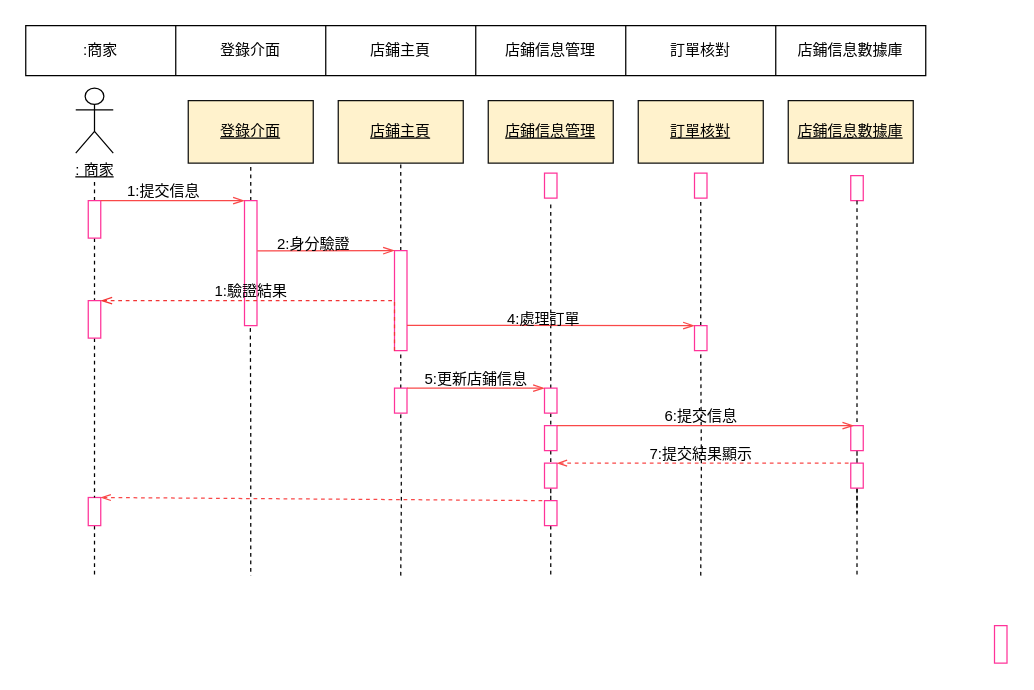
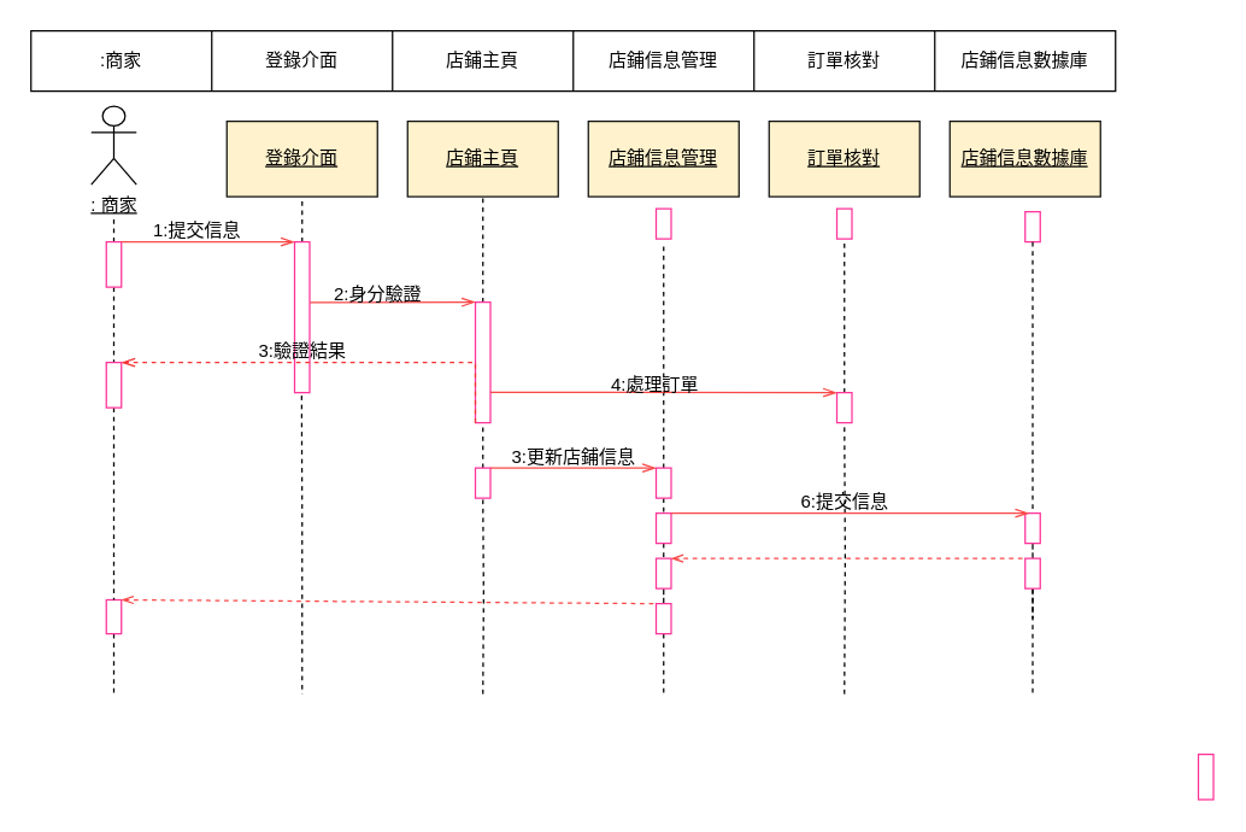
  <mxCell id="0" />
  <mxCell id="1" parent="0" />
  <mxCell id="2" value="&lt;u&gt;: 商家&lt;/u&gt;" style="shape=umlActor;verticalLabelPosition=bottom;verticalAlign=top;html=1;outlineConnect=0;" vertex="1" parent="1"><mxGeometry x="60" y="70" width="30" height="52" as="geometry" /></mxCell>
  <mxCell id="3" value="&lt;u&gt;店鋪信息管理&lt;/u&gt;" style="rounded=0;whiteSpace=wrap;html=1;fillColor=#fff2cc;strokeColor=#10100f;" vertex="1" parent="1"><mxGeometry x="390" y="80" width="100" height="50" as="geometry" /></mxCell>
  <mxCell id="4" value="&lt;u&gt;店鋪主頁&lt;/u&gt;" style="rounded=0;whiteSpace=wrap;html=1;fillColor=#fff2cc;strokeColor=#10100f;" vertex="1" parent="1"><mxGeometry x="270" y="80" width="100" height="50" as="geometry" /></mxCell>
  <mxCell id="5" value="&lt;u&gt;登錄介面&lt;/u&gt;" style="rounded=0;whiteSpace=wrap;html=1;fillColor=#fff2cc;strokeColor=#10100f;" vertex="1" parent="1"><mxGeometry x="150" y="80" width="100" height="50" as="geometry" /></mxCell>
  <mxCell id="6" value="&lt;u&gt;訂單核對&lt;/u&gt;" style="rounded=0;whiteSpace=wrap;html=1;fillColor=#fff2cc;strokeColor=#10100f;" vertex="1" parent="1"><mxGeometry x="510" y="80" width="100" height="50" as="geometry" /></mxCell>
  <mxCell id="7" value="&lt;u&gt;店鋪信息數據庫&lt;br&gt;&lt;/u&gt;" style="rounded=0;whiteSpace=wrap;html=1;fillColor=#fff2cc;strokeColor=#10100f;" vertex="1" parent="1"><mxGeometry x="630" y="80" width="100" height="50" as="geometry" /></mxCell>
  <mxCell id="8" style="edgeStyle=orthogonalEdgeStyle;rounded=0;orthogonalLoop=1;jettySize=auto;html=1;dashed=1;endArrow=none;endFill=0;" edge="1" parent="1" source="58"><mxGeometry relative="1" as="geometry"><mxPoint x="685" y="380" as="targetPoint" /></mxGeometry></mxCell>
  <mxCell id="9" value="" style="rounded=0;whiteSpace=wrap;html=1;strokeColor=#FF3399;" vertex="1" parent="1"><mxGeometry x="680" y="140" width="10" height="20" as="geometry" /></mxCell>
  <mxCell id="10" value="" style="rounded=0;orthogonalLoop=1;jettySize=auto;html=1;endArrow=none;endFill=0;dashed=1;" edge="1" parent="1" source="12" target="16"><mxGeometry relative="1" as="geometry" /></mxCell>
  <mxCell id="11" style="edgeStyle=orthogonalEdgeStyle;rounded=0;orthogonalLoop=1;jettySize=auto;html=1;exitX=0.5;exitY=0;exitDx=0;exitDy=0;endArrow=none;endFill=0;dashed=1;" edge="1" parent="1" source="12"><mxGeometry relative="1" as="geometry"><mxPoint x="75" y="142" as="targetPoint" /></mxGeometry></mxCell>
  <mxCell id="12" value="" style="rounded=0;whiteSpace=wrap;html=1;strokeColor=#FF3399;" vertex="1" parent="1"><mxGeometry x="70" y="160" width="10" height="30" as="geometry" /></mxCell>
  <mxCell id="13" style="edgeStyle=orthogonalEdgeStyle;rounded=0;orthogonalLoop=1;jettySize=auto;html=1;exitX=0.5;exitY=1;exitDx=0;exitDy=0;endArrow=none;endFill=0;dashed=1;" edge="1" parent="1" source="14"><mxGeometry relative="1" as="geometry"><mxPoint x="75" y="461" as="targetPoint" /></mxGeometry></mxCell>
  <mxCell id="14" value="" style="rounded=0;whiteSpace=wrap;html=1;strokeColor=#FF3399;" vertex="1" parent="1"><mxGeometry x="70" y="397.5" width="10" height="22.5" as="geometry" /></mxCell>
  <mxCell id="15" style="edgeStyle=orthogonalEdgeStyle;rounded=0;orthogonalLoop=1;jettySize=auto;html=1;exitX=0.5;exitY=1;exitDx=0;exitDy=0;entryX=0.5;entryY=0;entryDx=0;entryDy=0;dashed=1;endArrow=none;endFill=0;" edge="1" parent="1" source="16" target="14"><mxGeometry relative="1" as="geometry" /></mxCell>
  <mxCell id="16" value="" style="rounded=0;whiteSpace=wrap;html=1;strokeColor=#FF3399;labelBackgroundColor=default;" vertex="1" parent="1"><mxGeometry x="70" y="240" width="10" height="30" as="geometry" /></mxCell>
  <mxCell id="17" style="edgeStyle=orthogonalEdgeStyle;rounded=0;orthogonalLoop=1;jettySize=auto;html=1;exitX=0.5;exitY=0;exitDx=0;exitDy=0;entryX=0.5;entryY=1;entryDx=0;entryDy=0;dashed=1;endArrow=none;endFill=0;" edge="1" parent="1" source="19" target="5"><mxGeometry relative="1" as="geometry" /></mxCell>
  <mxCell id="18" style="edgeStyle=orthogonalEdgeStyle;rounded=0;orthogonalLoop=1;jettySize=auto;html=1;exitX=0.25;exitY=1;exitDx=0;exitDy=0;endArrow=none;endFill=0;dashed=1;" edge="1" parent="1"><mxGeometry relative="1" as="geometry"><mxPoint x="200" y="460" as="targetPoint" /><mxPoint x="199.5" y="220" as="sourcePoint" /></mxGeometry></mxCell>
  <mxCell id="19" value="" style="rounded=0;whiteSpace=wrap;html=1;strokeColor=#FF3399;labelBackgroundColor=default;" vertex="1" parent="1"><mxGeometry x="195" y="160" width="10" height="100" as="geometry" /></mxCell>
  <mxCell id="20" value="" style="edgeStyle=orthogonalEdgeStyle;rounded=0;orthogonalLoop=1;jettySize=auto;html=1;endArrow=none;endFill=0;dashed=1;" edge="1" parent="1" target="24"><mxGeometry relative="1" as="geometry"><mxPoint x="320" y="460" as="sourcePoint" /></mxGeometry></mxCell>
  <mxCell id="21" style="edgeStyle=orthogonalEdgeStyle;rounded=0;orthogonalLoop=1;jettySize=auto;html=1;exitX=0.5;exitY=0;exitDx=0;exitDy=0;entryX=0.5;entryY=1;entryDx=0;entryDy=0;dashed=1;endArrow=none;endFill=0;" edge="1" parent="1" source="22" target="4"><mxGeometry relative="1" as="geometry" /></mxCell>
  <mxCell id="22" value="" style="rounded=0;whiteSpace=wrap;html=1;strokeColor=#FF3399;labelBackgroundColor=default;" vertex="1" parent="1"><mxGeometry x="315" y="200" width="10" height="80" as="geometry" /></mxCell>
  <mxCell id="23" style="edgeStyle=orthogonalEdgeStyle;rounded=0;orthogonalLoop=1;jettySize=auto;html=1;entryX=0.5;entryY=1;entryDx=0;entryDy=0;dashed=1;endArrow=none;endFill=0;" edge="1" parent="1" source="24" target="22"><mxGeometry relative="1" as="geometry"><Array as="points"><mxPoint x="320" y="280" /><mxPoint x="320" y="280" /></Array></mxGeometry></mxCell>
  <mxCell id="24" value="" style="rounded=0;whiteSpace=wrap;html=1;strokeColor=#FF3399;labelBackgroundColor=default;" vertex="1" parent="1"><mxGeometry x="315" y="310" width="10" height="20" as="geometry" /></mxCell>
  <mxCell id="25" value="" style="edgeStyle=orthogonalEdgeStyle;rounded=0;orthogonalLoop=1;jettySize=auto;html=1;endArrow=none;endFill=0;dashed=1;exitX=0.5;exitY=0;exitDx=0;exitDy=0;" edge="1" parent="1" source="27"><mxGeometry relative="1" as="geometry"><mxPoint x="440.029" y="230" as="sourcePoint" /><mxPoint x="440" y="160" as="targetPoint" /></mxGeometry></mxCell>
  <mxCell id="26" value="" style="edgeStyle=orthogonalEdgeStyle;rounded=0;orthogonalLoop=1;jettySize=auto;html=1;dashed=1;endArrow=none;endFill=0;" edge="1" parent="1" source="27" target="56"><mxGeometry relative="1" as="geometry" /></mxCell>
  <mxCell id="27" value="" style="rounded=0;whiteSpace=wrap;html=1;strokeColor=#FF3399;labelBackgroundColor=default;" vertex="1" parent="1"><mxGeometry x="435" y="310" width="10" height="20" as="geometry" /></mxCell>
  <mxCell id="28" value="" style="edgeStyle=orthogonalEdgeStyle;rounded=0;orthogonalLoop=1;jettySize=auto;html=1;dashed=1;endArrow=none;endFill=0;" edge="1" parent="1" source="30" target="56"><mxGeometry relative="1" as="geometry" /></mxCell>
  <mxCell id="29" style="edgeStyle=orthogonalEdgeStyle;rounded=0;orthogonalLoop=1;jettySize=auto;html=1;endArrow=none;endFill=0;dashed=1;" edge="1" parent="1" source="30"><mxGeometry relative="1" as="geometry"><mxPoint x="440" y="460" as="targetPoint" /></mxGeometry></mxCell>
  <mxCell id="30" value="" style="rounded=0;whiteSpace=wrap;html=1;strokeColor=#FF3399;labelBackgroundColor=default;" vertex="1" parent="1"><mxGeometry x="435" y="400" width="10" height="20" as="geometry" /></mxCell>
  <mxCell id="31" value="" style="endArrow=openThin;endFill=0;endSize=7;html=1;rounded=0;edgeStyle=orthogonalEdgeStyle;exitX=0;exitY=1;exitDx=0;exitDy=0;entryX=1;entryY=0;entryDx=0;entryDy=0;strokeColor=#f33535;dashed=1;" edge="1" parent="1" source="22" target="16"><mxGeometry width="160" relative="1" as="geometry"><mxPoint x="360" y="320" as="sourcePoint" /><mxPoint x="520" y="320" as="targetPoint" /><Array as="points"><mxPoint x="315" y="240" /></Array></mxGeometry></mxCell>
  <mxCell id="32" value="" style="endArrow=openThin;endFill=0;endSize=7;html=1;rounded=0;edgeStyle=orthogonalEdgeStyle;entryX=0;entryY=0;entryDx=0;entryDy=0;strokeColor=#f94848;exitX=1.022;exitY=0.401;exitDx=0;exitDy=0;exitPerimeter=0;" edge="1" parent="1" source="19" target="22"><mxGeometry width="160" relative="1" as="geometry"><mxPoint x="210" y="200" as="sourcePoint" /><mxPoint x="520" y="320" as="targetPoint" /><Array as="points"><mxPoint x="210" y="200" /></Array></mxGeometry></mxCell>
  <mxCell id="33" value="" style="endArrow=openThin;endFill=0;endSize=7;html=1;rounded=0;edgeStyle=orthogonalEdgeStyle;entryX=0;entryY=0;entryDx=0;entryDy=0;strokeColor=#f94848;exitX=1;exitY=0;exitDx=0;exitDy=0;" edge="1" parent="1" source="12" target="19"><mxGeometry width="160" relative="1" as="geometry"><mxPoint x="215" y="200" as="sourcePoint" /><mxPoint x="325" y="200" as="targetPoint" /><Array as="points"><mxPoint x="140" y="160" /><mxPoint x="140" y="160" /></Array></mxGeometry></mxCell>
  <mxCell id="34" value="" style="endArrow=openThin;endFill=0;endSize=7;html=1;rounded=0;strokeColor=#f94848;exitX=1;exitY=0;exitDx=0;exitDy=0;entryX=0;entryY=0;entryDx=0;entryDy=0;" edge="1" parent="1" source="24" target="27"><mxGeometry width="160" relative="1" as="geometry"><mxPoint x="335" y="279.17" as="sourcePoint" /><mxPoint x="430" y="280" as="targetPoint" /></mxGeometry></mxCell>
  <mxCell id="35" style="edgeStyle=orthogonalEdgeStyle;rounded=0;orthogonalLoop=1;jettySize=auto;html=1;endArrow=none;endFill=0;dashed=1;" edge="1" parent="1" source="54"><mxGeometry relative="1" as="geometry"><mxPoint x="560" y="160" as="targetPoint" /></mxGeometry></mxCell>
  <mxCell id="36" style="edgeStyle=orthogonalEdgeStyle;rounded=0;orthogonalLoop=1;jettySize=auto;html=1;endArrow=none;endFill=0;dashed=1;" edge="1" parent="1" source="58"><mxGeometry relative="1" as="geometry"><mxPoint x="685" y="460" as="targetPoint" /></mxGeometry></mxCell>
  <mxCell id="37" value="" style="endArrow=none;endFill=0;endSize=7;html=1;rounded=0;strokeColor=#f94848;exitX=1;exitY=0;exitDx=0;exitDy=0;entryX=0;entryY=0;entryDx=0;entryDy=0;startArrow=openThin;startFill=0;dashed=1;" edge="1" parent="1" source="14" target="30"><mxGeometry width="160" relative="1" as="geometry"><mxPoint x="350" y="500" as="sourcePoint" /><mxPoint x="580" y="500" as="targetPoint" /></mxGeometry></mxCell>
  <mxCell id="38" value="" style="rounded=0;whiteSpace=wrap;html=1;strokeColor=#FF3399;" vertex="1" parent="1"><mxGeometry x="795" y="500" width="10" height="30" as="geometry" /></mxCell>
- <mxCell id="39" value="5:更新店鋪信息" style="text;html=1;align=center;verticalAlign=middle;resizable=0;points=[];autosize=1;strokeColor=none;fillColor=none;" vertex="1" parent="1"><mxGeometry x="325" y="288" width="110" height="30" as="geometry" /></mxCell>
+ <mxCell id="39" value="3:更新店鋪信息" style="text;html=1;align=center;verticalAlign=middle;resizable=0;points=[];autosize=1;strokeColor=none;fillColor=none;" vertex="1" parent="1"><mxGeometry x="325" y="288" width="110" height="30" as="geometry" /></mxCell>
  <mxCell id="40" value="1:提交信息" style="text;html=1;align=center;verticalAlign=middle;resizable=0;points=[];autosize=1;strokeColor=none;fillColor=none;" vertex="1" parent="1"><mxGeometry x="90" y="138" width="80" height="30" as="geometry" /></mxCell>
  <mxCell id="41" value="2:身分驗證" style="text;html=1;align=center;verticalAlign=middle;resizable=0;points=[];autosize=1;strokeColor=none;fillColor=none;" vertex="1" parent="1"><mxGeometry x="210" y="180" width="80" height="30" as="geometry" /></mxCell>
- <mxCell id="42" value="1:驗證結果" style="text;html=1;align=center;verticalAlign=middle;resizable=0;points=[];autosize=1;strokeColor=none;fillColor=none;" vertex="1" parent="1"><mxGeometry x="160" y="218" width="80" height="30" as="geometry" /></mxCell>
+ <mxCell id="42" value="3:驗證結果" style="text;html=1;align=center;verticalAlign=middle;resizable=0;points=[];autosize=1;strokeColor=none;fillColor=none;" vertex="1" parent="1"><mxGeometry x="160" y="218" width="80" height="30" as="geometry" /></mxCell>
  <mxCell id="43" value="" style="shape=table;startSize=0;container=1;collapsible=0;childLayout=tableLayout;" vertex="1" parent="1"><mxGeometry width="720" height="40" as="geometry" x="20" y="20" /></mxCell>
  <mxCell id="44" value="" style="shape=tableRow;horizontal=0;startSize=0;swimlaneHead=0;swimlaneBody=0;strokeColor=inherit;top=0;left=0;bottom=0;right=0;collapsible=0;dropTarget=0;fillColor=none;points=[[0,0.5],[1,0.5]];portConstraint=eastwest;" vertex="1" parent="43"><mxGeometry width="720" height="40" as="geometry" /></mxCell>
  <mxCell id="45" value=":商家" style="shape=partialRectangle;html=1;whiteSpace=wrap;connectable=0;strokeColor=inherit;overflow=hidden;fillColor=none;top=0;left=0;bottom=0;right=0;pointerEvents=1;" vertex="1" parent="44"><mxGeometry width="120" height="40" as="geometry"><mxRectangle width="120" height="40" as="alternateBounds" /></mxGeometry></mxCell>
  <mxCell id="46" value="登錄介面" style="shape=partialRectangle;html=1;whiteSpace=wrap;connectable=0;strokeColor=inherit;overflow=hidden;fillColor=none;top=0;left=0;bottom=0;right=0;pointerEvents=1;" vertex="1" parent="44"><mxGeometry x="120" width="120" height="40" as="geometry"><mxRectangle width="120" height="40" as="alternateBounds" /></mxGeometry></mxCell>
  <mxCell id="47" value="店鋪主頁" style="shape=partialRectangle;html=1;whiteSpace=wrap;connectable=0;strokeColor=inherit;overflow=hidden;fillColor=none;top=0;left=0;bottom=0;right=0;pointerEvents=1;" vertex="1" parent="44"><mxGeometry x="240" width="120" height="40" as="geometry"><mxRectangle width="120" height="40" as="alternateBounds" /></mxGeometry></mxCell>
  <mxCell id="48" value="店鋪信息管理" style="shape=partialRectangle;html=1;whiteSpace=wrap;connectable=0;strokeColor=inherit;overflow=hidden;fillColor=none;top=0;left=0;bottom=0;right=0;pointerEvents=1;" vertex="1" parent="44"><mxGeometry x="360" width="120" height="40" as="geometry"><mxRectangle width="120" height="40" as="alternateBounds" /></mxGeometry></mxCell>
  <mxCell id="49" value="訂單核對" style="shape=partialRectangle;html=1;whiteSpace=wrap;connectable=0;strokeColor=inherit;overflow=hidden;fillColor=none;top=0;left=0;bottom=0;right=0;pointerEvents=1;" vertex="1" parent="44"><mxGeometry x="480" width="120" height="40" as="geometry"><mxRectangle width="120" height="40" as="alternateBounds" /></mxGeometry></mxCell>
  <mxCell id="50" value="店鋪信息數據庫" style="shape=partialRectangle;html=1;whiteSpace=wrap;connectable=0;strokeColor=inherit;overflow=hidden;fillColor=none;top=0;left=0;bottom=0;right=0;pointerEvents=1;" vertex="1" parent="44"><mxGeometry x="600" width="120" height="40" as="geometry"><mxRectangle width="120" height="40" as="alternateBounds" /></mxGeometry></mxCell>
  <mxCell id="51" value="" style="rounded=0;whiteSpace=wrap;html=1;strokeColor=#FF3399;labelBackgroundColor=default;" vertex="1" parent="1"><mxGeometry x="435" y="138" width="10" height="20" as="geometry" /></mxCell>
  <mxCell id="52" value="" style="rounded=0;whiteSpace=wrap;html=1;strokeColor=#FF3399;labelBackgroundColor=default;" vertex="1" parent="1"><mxGeometry x="555" y="138" width="10" height="20" as="geometry" /></mxCell>
  <mxCell id="53" value="" style="edgeStyle=orthogonalEdgeStyle;rounded=0;orthogonalLoop=1;jettySize=auto;html=1;endArrow=none;endFill=0;dashed=1;" edge="1" parent="1" target="54"><mxGeometry relative="1" as="geometry"><mxPoint x="560" y="460" as="sourcePoint" /><mxPoint x="560" y="160" as="targetPoint" /></mxGeometry></mxCell>
  <mxCell id="54" value="" style="rounded=0;whiteSpace=wrap;html=1;strokeColor=#FF3399;labelBackgroundColor=default;" vertex="1" parent="1"><mxGeometry x="555" y="260" width="10" height="20" as="geometry" /></mxCell>
  <mxCell id="55" value="" style="rounded=0;whiteSpace=wrap;html=1;strokeColor=#FF3399;labelBackgroundColor=default;" vertex="1" parent="1"><mxGeometry x="435" y="340" width="10" height="20" as="geometry" /></mxCell>
  <mxCell id="56" value="" style="rounded=0;whiteSpace=wrap;html=1;strokeColor=#FF3399;labelBackgroundColor=default;" vertex="1" parent="1"><mxGeometry x="435" y="370" width="10" height="20" as="geometry" /></mxCell>
  <mxCell id="57" value="" style="edgeStyle=orthogonalEdgeStyle;rounded=0;orthogonalLoop=1;jettySize=auto;html=1;dashed=1;endArrow=none;endFill=0;entryX=0.5;entryY=0;entryDx=0;entryDy=0;" edge="1" parent="1" source="60" target="58"><mxGeometry relative="1" as="geometry"><mxPoint x="685" y="160" as="sourcePoint" /><mxPoint x="685" y="380" as="targetPoint" /></mxGeometry></mxCell>
  <mxCell id="58" value="" style="rounded=0;whiteSpace=wrap;html=1;strokeColor=#FF3399;labelBackgroundColor=default;" vertex="1" parent="1"><mxGeometry x="680" y="370" width="10" height="20" as="geometry" /></mxCell>
  <mxCell id="59" value="" style="edgeStyle=orthogonalEdgeStyle;rounded=0;orthogonalLoop=1;jettySize=auto;html=1;dashed=1;endArrow=none;endFill=0;entryX=0.5;entryY=0;entryDx=0;entryDy=0;" edge="1" parent="1" source="9" target="60"><mxGeometry relative="1" as="geometry"><mxPoint x="685" y="160" as="sourcePoint" /><mxPoint x="685" y="370" as="targetPoint" /></mxGeometry></mxCell>
  <mxCell id="60" value="" style="rounded=0;whiteSpace=wrap;html=1;strokeColor=#FF3399;labelBackgroundColor=default;" vertex="1" parent="1"><mxGeometry x="680" y="340" width="10" height="20" as="geometry" /></mxCell>
  <mxCell id="61" value="" style="endArrow=openThin;endFill=0;endSize=7;html=1;rounded=0;edgeStyle=orthogonalEdgeStyle;strokeColor=#f94848;exitX=1.022;exitY=0.401;exitDx=0;exitDy=0;exitPerimeter=0;entryX=0;entryY=0;entryDx=0;entryDy=0;" edge="1" parent="1" target="54"><mxGeometry width="160" relative="1" as="geometry"><mxPoint x="325" y="259.71" as="sourcePoint" /><mxPoint x="550" y="260" as="targetPoint" /><Array as="points"><mxPoint x="330" y="260" /></Array></mxGeometry></mxCell>
  <mxCell id="62" value="4:處理訂單" style="text;html=1;align=center;verticalAlign=middle;resizable=0;points=[];autosize=1;strokeColor=none;fillColor=none;" vertex="1" parent="1"><mxGeometry x="394" y="240" width="80" height="30" as="geometry" /></mxCell>
  <mxCell id="63" value="" style="endArrow=openThin;endFill=0;endSize=7;html=1;rounded=0;edgeStyle=orthogonalEdgeStyle;strokeColor=#f94848;exitX=1;exitY=0;exitDx=0;exitDy=0;entryX=0.25;entryY=0;entryDx=0;entryDy=0;" edge="1" parent="1" source="55" target="60"><mxGeometry width="160" relative="1" as="geometry"><mxPoint x="520" y="339.31" as="sourcePoint" /><mxPoint x="670" y="339" as="targetPoint" /><Array as="points"><mxPoint x="530" y="340" /><mxPoint x="530" y="340" /></Array></mxGeometry></mxCell>
  <mxCell id="64" value="" style="endArrow=none;endFill=0;endSize=7;html=1;rounded=0;edgeStyle=orthogonalEdgeStyle;strokeColor=#f94848;exitX=1;exitY=0;exitDx=0;exitDy=0;entryX=0;entryY=0;entryDx=0;entryDy=0;startArrow=openThin;startFill=0;dashed=1;" edge="1" parent="1" source="56" target="58"><mxGeometry width="160" relative="1" as="geometry"><mxPoint x="455" y="350" as="sourcePoint" /><mxPoint x="693" y="350" as="targetPoint" /><Array as="points"><mxPoint x="560" y="370" /><mxPoint x="560" y="370" /></Array></mxGeometry></mxCell>
- <mxCell id="65" value="7:提交結果顯示" style="text;html=1;align=center;verticalAlign=middle;resizable=0;points=[];autosize=1;strokeColor=none;fillColor=none;" vertex="1" parent="1"><mxGeometry x="505" y="348" width="110" height="30" as="geometry" /></mxCell>
  <mxCell id="66" value="6:提交信息" style="text;html=1;align=center;verticalAlign=middle;resizable=0;points=[];autosize=1;strokeColor=none;fillColor=none;" vertex="1" parent="1"><mxGeometry x="520" y="318" width="80" height="30" as="geometry" /></mxCell>
